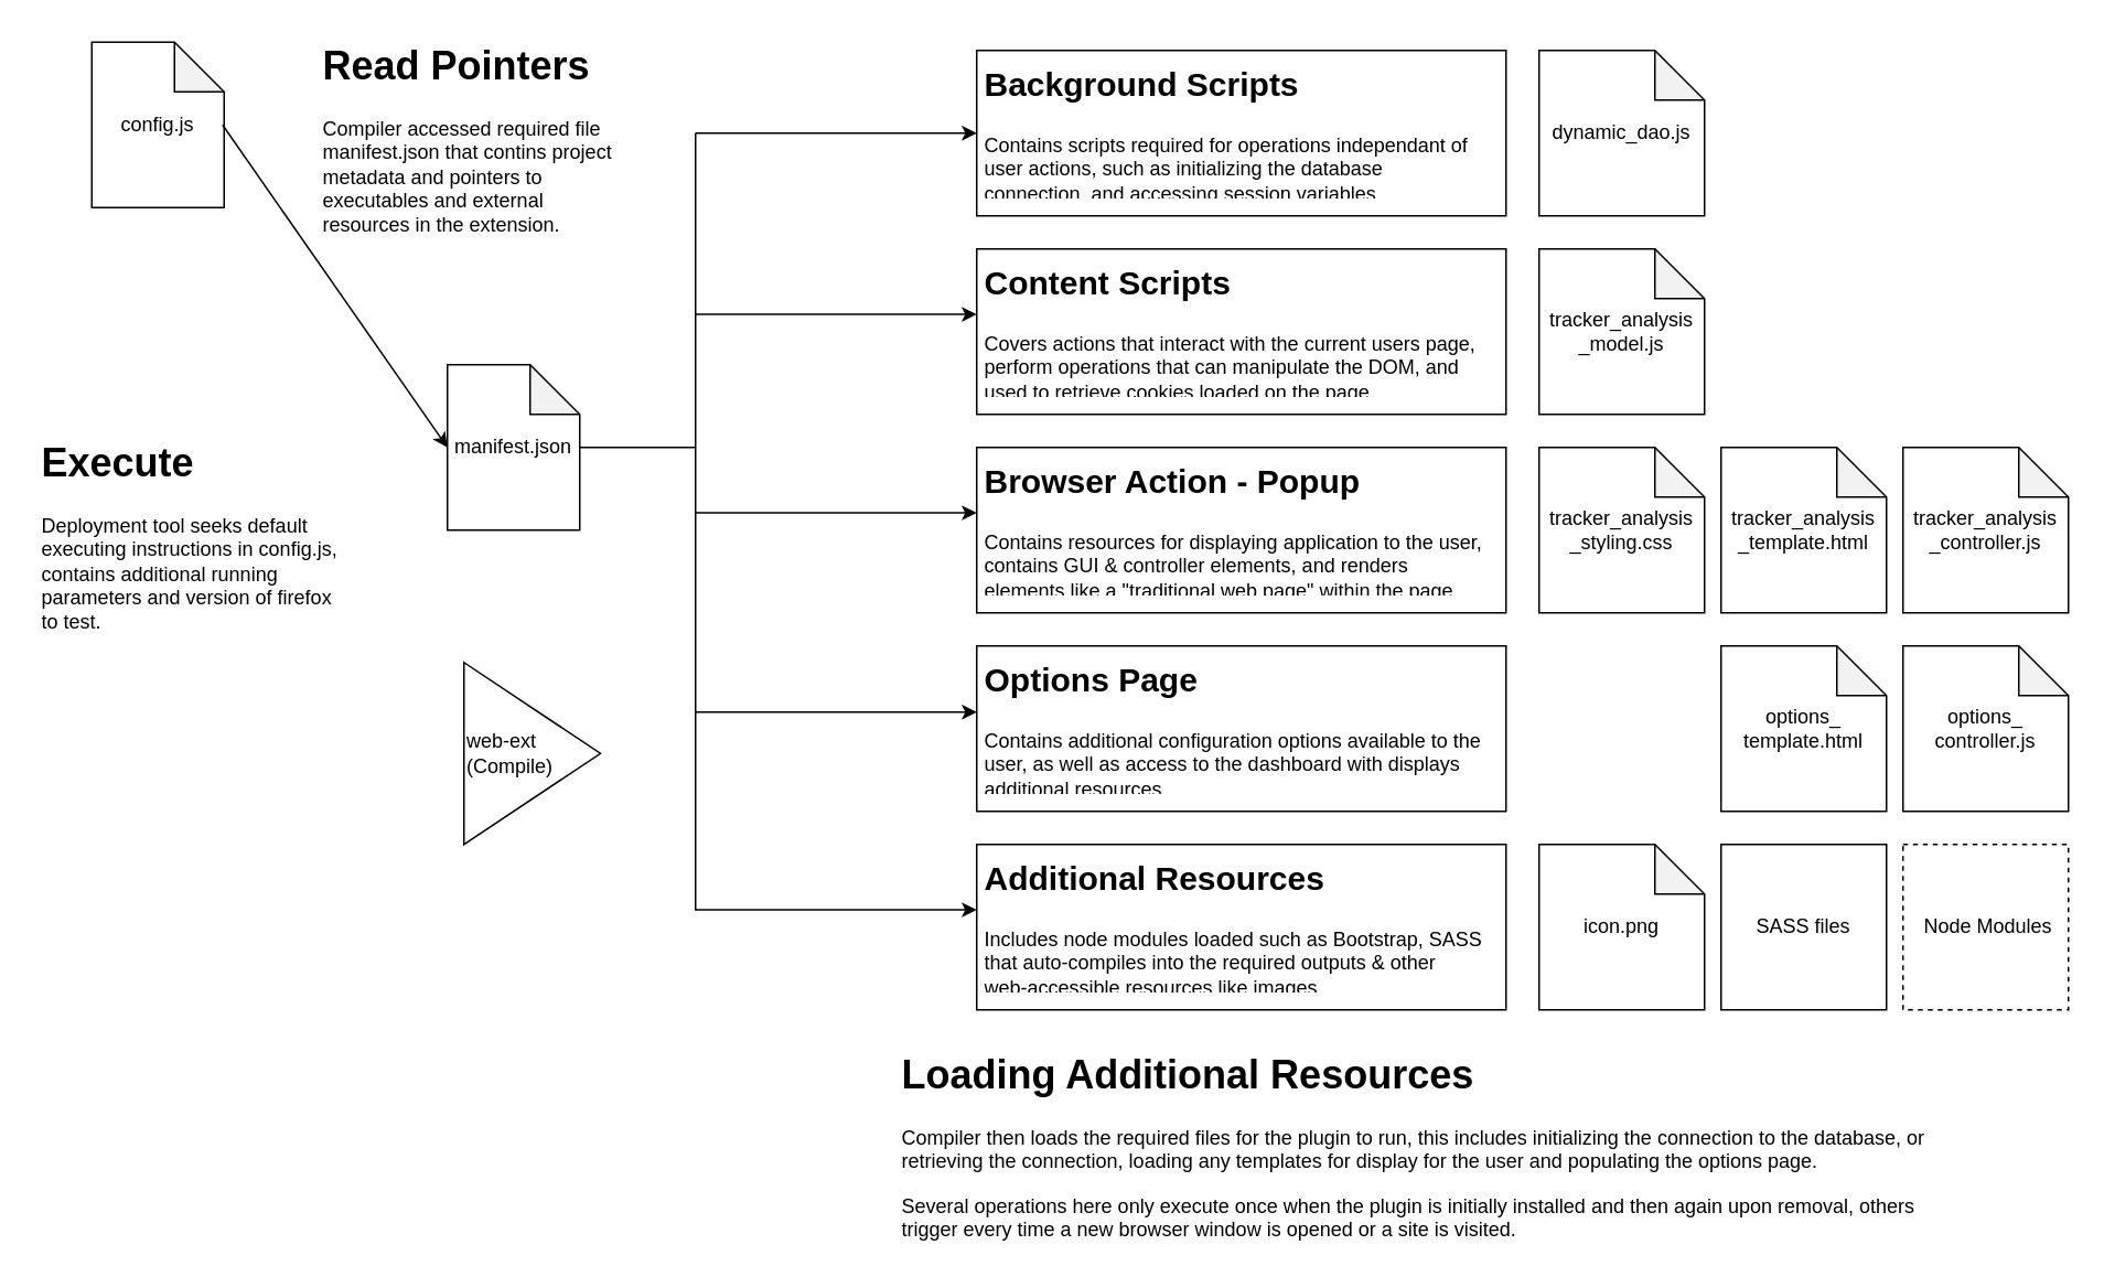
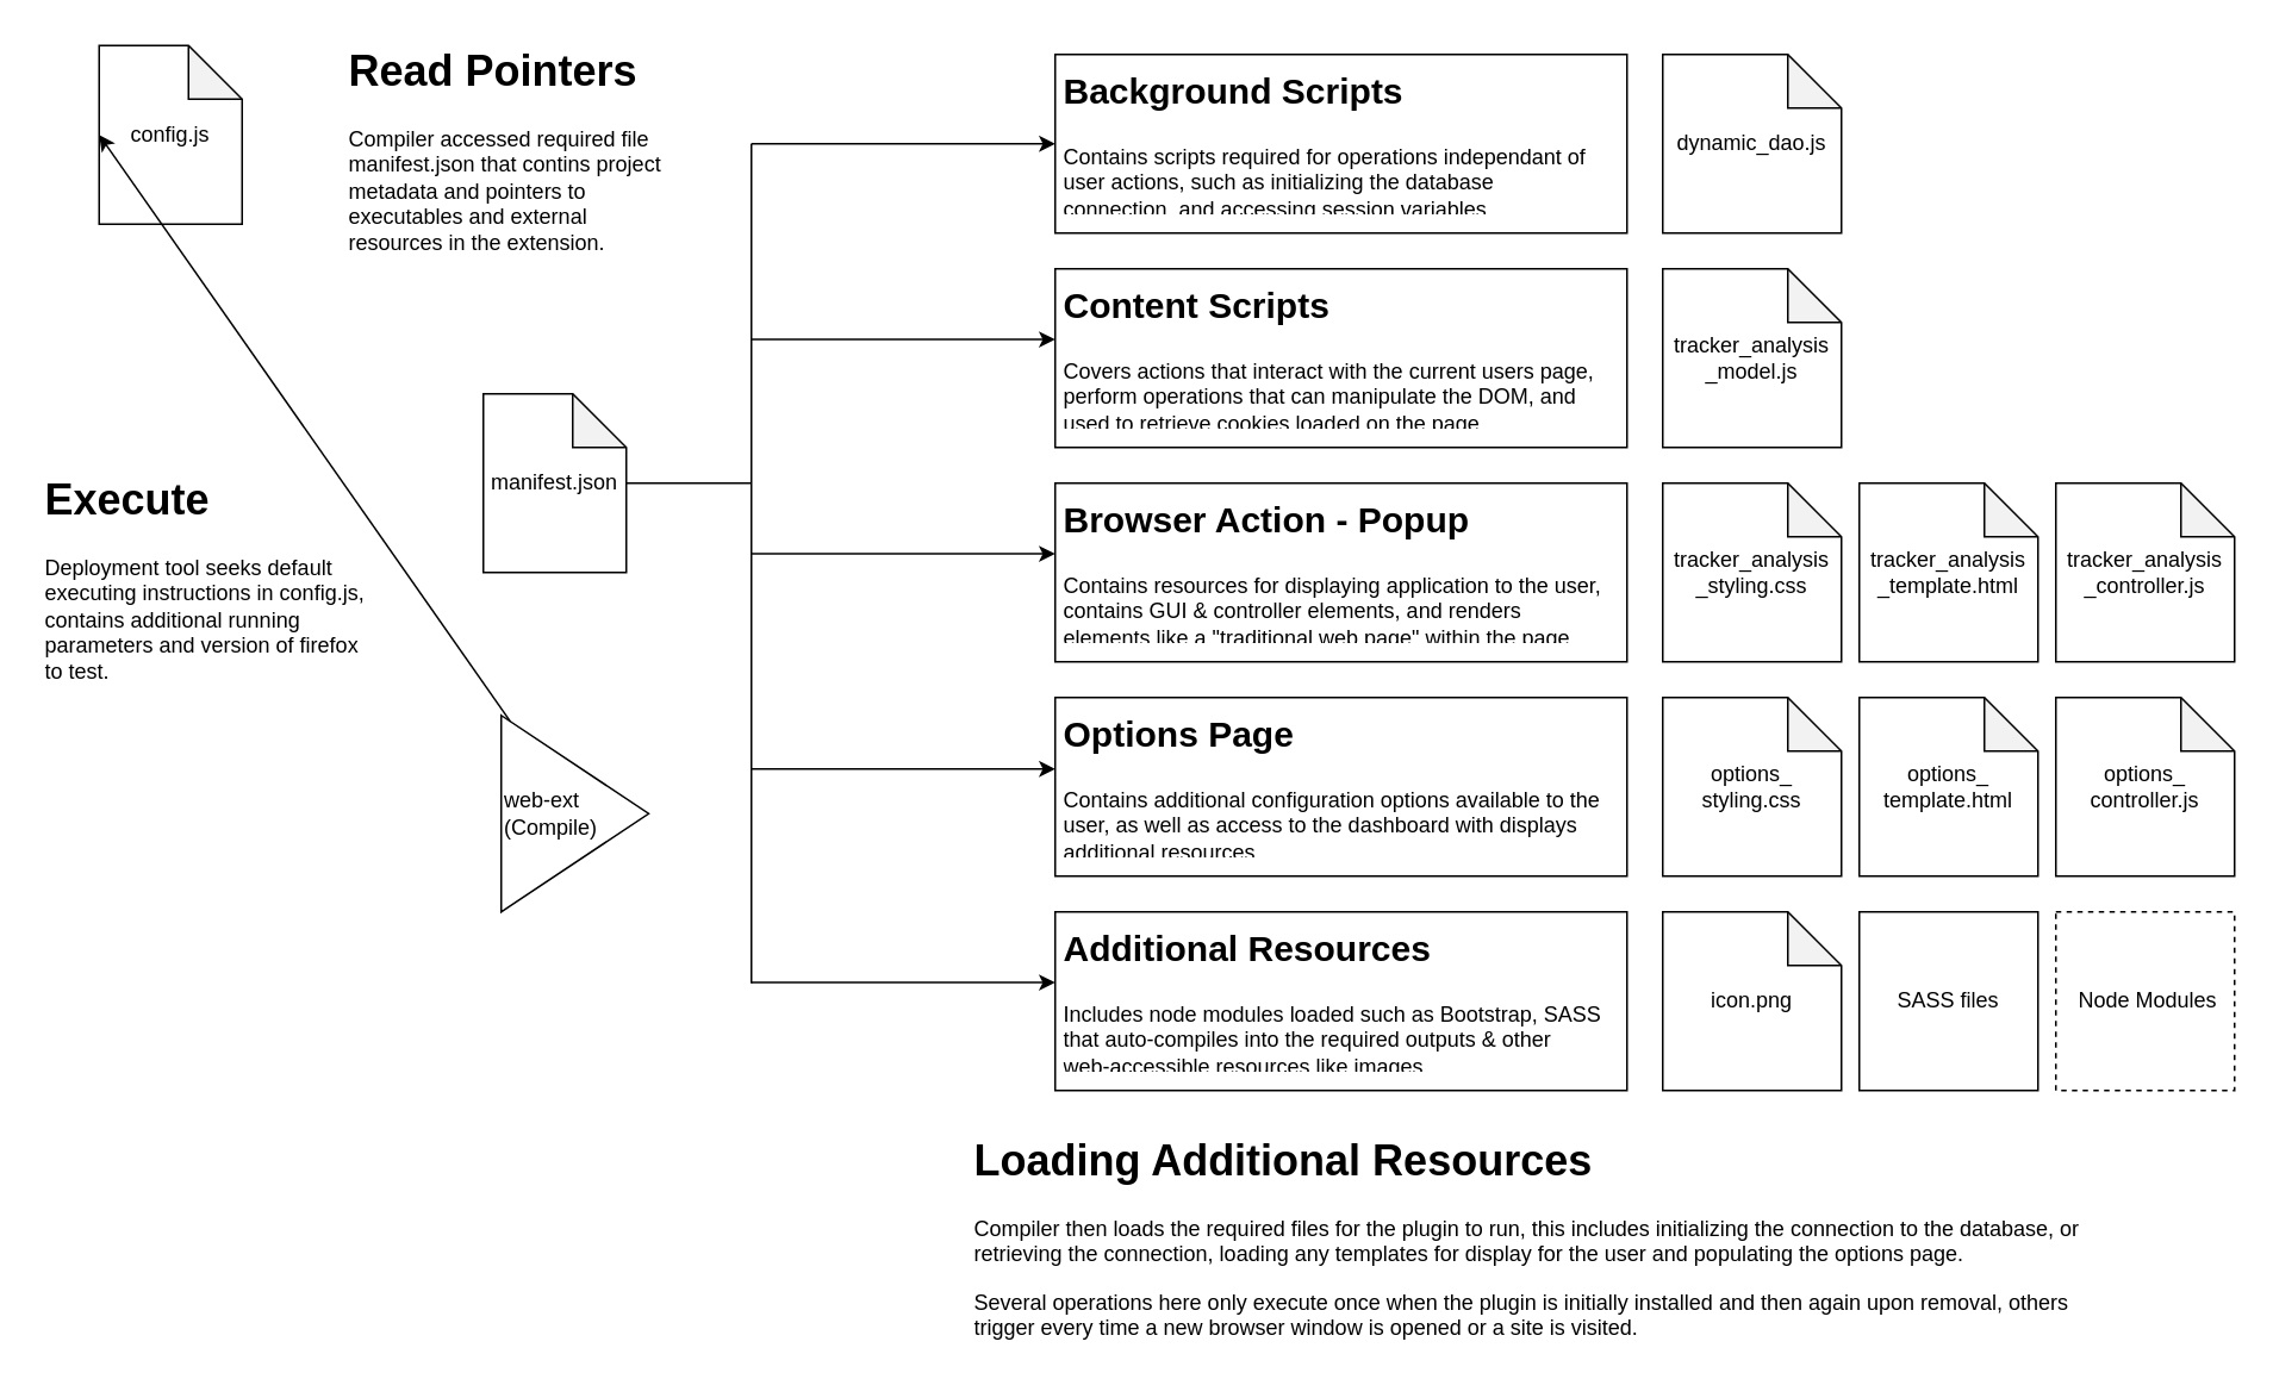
  <mxCell id="0" />
  <mxCell id="1" parent="0" />
  <mxCell id="2" value="manifest.json" style="shape=note;whiteSpace=wrap;html=1;backgroundOutline=1;darkOpacity=0.05;" parent="1" vertex="1"><mxGeometry x="270" y="220" width="80" height="100" as="geometry" /></mxCell>
  <mxCell id="3" value="config.js" style="shape=note;whiteSpace=wrap;html=1;backgroundOutline=1;darkOpacity=0.05;" parent="1" vertex="1"><mxGeometry x="55" y="25" width="80" height="100" as="geometry" /></mxCell>
  <mxCell id="4" value="web-ext&lt;br&gt;(Compile)" style="triangle;whiteSpace=wrap;html=1;align=left;" parent="1" vertex="1"><mxGeometry x="280" y="400" width="82.5" height="110" as="geometry" /></mxCell>
+ <mxCell id="5" value="" style="endArrow=classic;html=1;entryX=0;entryY=0.5;entryDx=0;entryDy=0;entryPerimeter=0;" parent="1" source="4" target="3" edge="1"><mxGeometry width="50" height="50" relative="1" as="geometry"><mxPoint x="-70" y="505" as="sourcePoint" /><mxPoint x="-20" y="455" as="targetPoint" /></mxGeometry></mxCell>
  <mxCell id="6" value="&lt;h1&gt;Execute&lt;/h1&gt;&lt;div&gt;Deployment tool seeks default executing instructions in config.js, contains additional running parameters and version of firefox to test.&lt;/div&gt;&lt;div&gt;&lt;br&gt;&lt;/div&gt;" style="text;html=1;strokeColor=none;fillColor=none;spacing=5;spacingTop=-20;whiteSpace=wrap;overflow=hidden;rounded=0;" parent="1" vertex="1"><mxGeometry x="20" y="260" width="190" height="120" as="geometry" /></mxCell>
- <mxCell id="7" value="" style="endArrow=classic;html=1;exitX=0.988;exitY=0.5;exitDx=0;exitDy=0;exitPerimeter=0;entryX=0;entryY=0.5;entryDx=0;entryDy=0;entryPerimeter=0;" parent="1" source="3" target="2" edge="1"><mxGeometry width="50" height="50" relative="1" as="geometry"><mxPoint x="10" y="295" as="sourcePoint" /><mxPoint x="300" y="335" as="targetPoint" /></mxGeometry></mxCell>
  <mxCell id="8" value="&lt;h1&gt;Read Pointers&lt;/h1&gt;&lt;p&gt;Compiler accessed required file manifest.json that contins project metadata and pointers to executables and external resources in the extension.&lt;/p&gt;" style="text;html=1;strokeColor=none;fillColor=none;spacing=5;spacingTop=-20;whiteSpace=wrap;overflow=hidden;rounded=0;" parent="1" vertex="1"><mxGeometry x="190" y="20" width="190" height="120" as="geometry" /></mxCell>
  <mxCell id="9" value="" style="rounded=0;whiteSpace=wrap;html=1;" parent="1" vertex="1"><mxGeometry x="590" y="30" width="320" height="100" as="geometry" /></mxCell>
  <mxCell id="10" value="" style="rounded=0;whiteSpace=wrap;html=1;" parent="1" vertex="1"><mxGeometry x="590" y="150" width="320" height="100" as="geometry" /></mxCell>
  <mxCell id="11" value="" style="rounded=0;whiteSpace=wrap;html=1;" parent="1" vertex="1"><mxGeometry x="590" width="320" height="100" as="geometry" y="270" /></mxCell>
  <mxCell id="12" value="" style="rounded=0;whiteSpace=wrap;html=1;" parent="1" vertex="1"><mxGeometry x="590" y="390" width="320" height="100" as="geometry" /></mxCell>
  <mxCell id="13" value="" style="rounded=0;whiteSpace=wrap;html=1;" parent="1" vertex="1"><mxGeometry x="590" y="510" width="320" height="100" as="geometry" /></mxCell>
  <mxCell id="14" value="" style="endArrow=none;html=1;exitX=1;exitY=0.5;exitDx=0;exitDy=0;exitPerimeter=0;" parent="1" edge="1"><mxGeometry width="50" height="50" relative="1" as="geometry"><mxPoint x="350" y="270" as="sourcePoint" /><mxPoint x="420" as="targetPoint" y="270" /></mxGeometry></mxCell>
  <mxCell id="15" value="" style="endArrow=none;html=1;" parent="1" edge="1"><mxGeometry width="50" height="50" relative="1" as="geometry"><mxPoint x="420" y="550" as="sourcePoint" /><mxPoint x="420" y="80" as="targetPoint" /></mxGeometry></mxCell>
  <mxCell id="16" value="" style="endArrow=classic;html=1;entryX=0;entryY=0.5;entryDx=0;entryDy=0;" parent="1" target="9" edge="1"><mxGeometry width="50" height="50" relative="1" as="geometry"><mxPoint x="420" y="80" as="sourcePoint" /><mxPoint x="240" y="60" as="targetPoint" /></mxGeometry></mxCell>
  <mxCell id="17" value="" style="endArrow=classic;html=1;entryX=0;entryY=0.5;entryDx=0;entryDy=0;" parent="1" edge="1"><mxGeometry width="50" height="50" relative="1" as="geometry"><mxPoint x="420" y="189.58" as="sourcePoint" /><mxPoint x="590" y="189.58" as="targetPoint" /></mxGeometry></mxCell>
  <mxCell id="18" value="" style="endArrow=classic;html=1;entryX=0;entryY=0.5;entryDx=0;entryDy=0;" parent="1" edge="1"><mxGeometry width="50" height="50" relative="1" as="geometry"><mxPoint x="420" y="309.58" as="sourcePoint" /><mxPoint x="590" y="309.58" as="targetPoint" /></mxGeometry></mxCell>
  <mxCell id="19" value="" style="endArrow=classic;html=1;entryX=0;entryY=0.5;entryDx=0;entryDy=0;" parent="1" edge="1"><mxGeometry width="50" height="50" relative="1" as="geometry"><mxPoint x="420" y="430" as="sourcePoint" /><mxPoint x="590" y="430" as="targetPoint" /></mxGeometry></mxCell>
  <mxCell id="20" value="" style="endArrow=classic;html=1;entryX=0;entryY=0.5;entryDx=0;entryDy=0;" parent="1" edge="1"><mxGeometry width="50" height="50" relative="1" as="geometry"><mxPoint x="420" y="549.58" as="sourcePoint" /><mxPoint x="590" y="549.58" as="targetPoint" /></mxGeometry></mxCell>
  <mxCell id="21" value="&lt;p style=&quot;line-height: 100%&quot;&gt;&lt;/p&gt;&lt;h1&gt;&lt;font style=&quot;font-size: 20px ; line-height: 60%&quot;&gt;Background Scripts&lt;/font&gt;&lt;/h1&gt;&lt;p&gt;Contains scripts required for operations independant of user actions, such as initializing the database connection, and accessing session variables.&lt;/p&gt;&lt;p&gt;&lt;/p&gt;" style="text;html=1;strokeColor=none;fillColor=none;spacing=5;spacingTop=-20;whiteSpace=wrap;overflow=hidden;rounded=0;" parent="1" vertex="1"><mxGeometry x="590" y="30" width="310" height="90" as="geometry" /></mxCell>
  <mxCell id="22" value="&lt;p style=&quot;line-height: 100%&quot;&gt;&lt;/p&gt;&lt;h1&gt;&lt;font style=&quot;font-size: 20px ; line-height: 60%&quot;&gt;Content Scripts&lt;/font&gt;&lt;/h1&gt;&lt;p&gt;Covers actions that interact with the current users page, perform operations that can manipulate the DOM, and used to retrieve cookies loaded on the page.&lt;/p&gt;&lt;p&gt;&lt;/p&gt;" style="text;html=1;strokeColor=none;fillColor=none;spacing=5;spacingTop=-20;whiteSpace=wrap;overflow=hidden;rounded=0;" parent="1" vertex="1"><mxGeometry x="590" y="150" width="310" height="90" as="geometry" /></mxCell>
  <mxCell id="23" value="&lt;p style=&quot;line-height: 100%&quot;&gt;&lt;/p&gt;&lt;h1&gt;&lt;font style=&quot;font-size: 20px ; line-height: 60%&quot;&gt;Browser Action - Popup&lt;/font&gt;&lt;/h1&gt;&lt;p&gt;Contains resources for displaying application to the user, contains GUI &amp;amp; controller elements, and renders elements like a &quot;traditional web page&quot; within the page.&amp;nbsp;&lt;/p&gt;&lt;p&gt;&lt;/p&gt;" style="text;html=1;strokeColor=none;fillColor=none;spacing=5;spacingTop=-20;whiteSpace=wrap;overflow=hidden;rounded=0;" parent="1" vertex="1"><mxGeometry x="590" width="310" height="90" as="geometry" y="270" /></mxCell>
  <mxCell id="24" value="&lt;p style=&quot;line-height: 100%&quot;&gt;&lt;/p&gt;&lt;h1&gt;&lt;font style=&quot;font-size: 20px ; line-height: 60%&quot;&gt;Options Page&lt;/font&gt;&lt;/h1&gt;&lt;p&gt;Contains additional configuration options available to the user, as well as access to the dashboard with displays additional resources.&lt;/p&gt;&lt;p&gt;&lt;/p&gt;" style="text;html=1;strokeColor=none;fillColor=none;spacing=5;spacingTop=-20;whiteSpace=wrap;overflow=hidden;rounded=0;" parent="1" vertex="1"><mxGeometry x="590" y="390" width="310" height="90" as="geometry" /></mxCell>
  <mxCell id="25" value="&lt;p style=&quot;line-height: 100%&quot;&gt;&lt;/p&gt;&lt;h1&gt;&lt;font style=&quot;font-size: 20px ; line-height: 60%&quot;&gt;Additional Resources&lt;/font&gt;&lt;/h1&gt;&lt;p&gt;Includes node modules loaded such as Bootstrap, SASS that auto-compiles into the required outputs &amp;amp; other web-accessible resources like images.&lt;/p&gt;&lt;p&gt;&lt;/p&gt;" style="text;html=1;strokeColor=none;fillColor=none;spacing=5;spacingTop=-20;whiteSpace=wrap;overflow=hidden;rounded=0;" parent="1" vertex="1"><mxGeometry x="590" y="510" width="310" height="90" as="geometry" /></mxCell>
  <mxCell id="26" value="dynamic_dao.js" style="shape=note;whiteSpace=wrap;html=1;backgroundOutline=1;darkOpacity=0.05;" parent="1" vertex="1"><mxGeometry x="930" y="30" width="100" height="100" as="geometry" /></mxCell>
  <mxCell id="27" value="tracker_analysis&lt;br&gt;_model.js" style="shape=note;whiteSpace=wrap;html=1;backgroundOutline=1;darkOpacity=0.05;" parent="1" vertex="1"><mxGeometry x="930" y="150" width="100" height="100" as="geometry" /></mxCell>
  <mxCell id="28" value="tracker_analysis&lt;br&gt;_styling.css" style="shape=note;whiteSpace=wrap;html=1;backgroundOutline=1;darkOpacity=0.05;" parent="1" vertex="1"><mxGeometry x="930" width="100" height="100" as="geometry" y="270" /></mxCell>
  <mxCell id="29" value="options_&lt;br&gt;template.html" style="shape=note;whiteSpace=wrap;html=1;backgroundOutline=1;darkOpacity=0.05;" parent="1" vertex="1"><mxGeometry x="1040" y="390" width="100" height="100" as="geometry" /></mxCell>
  <mxCell id="30" value="icon.png" style="shape=note;whiteSpace=wrap;html=1;backgroundOutline=1;darkOpacity=0.05;" parent="1" vertex="1"><mxGeometry x="930" y="510" width="100" height="100" as="geometry" /></mxCell>
  <mxCell id="31" value="tracker_analysis&lt;br&gt;_template.html" style="shape=note;whiteSpace=wrap;html=1;backgroundOutline=1;darkOpacity=0.05;" parent="1" vertex="1"><mxGeometry x="1040" width="100" height="100" as="geometry" y="270" /></mxCell>
  <mxCell id="32" value="tracker_analysis&lt;br&gt;_controller.js" style="shape=note;whiteSpace=wrap;html=1;backgroundOutline=1;darkOpacity=0.05;" parent="1" vertex="1"><mxGeometry x="1150" width="100" height="100" as="geometry" y="270" /></mxCell>
  <mxCell id="33" value="options_&lt;br&gt;controller.js" style="shape=note;whiteSpace=wrap;html=1;backgroundOutline=1;darkOpacity=0.05;" parent="1" vertex="1"><mxGeometry x="1150" y="390" width="100" height="100" as="geometry" /></mxCell>
+ <mxCell id="34" value="options_&lt;br&gt;styling.css" style="shape=note;whiteSpace=wrap;html=1;backgroundOutline=1;darkOpacity=0.05;" parent="1" vertex="1"><mxGeometry x="930" y="390" width="100" height="100" as="geometry" /></mxCell>
  <mxCell id="35" value="SASS files" style="whiteSpace=wrap;html=1;aspect=fixed;" parent="1" vertex="1"><mxGeometry x="1040" y="510" width="100" height="100" as="geometry" /></mxCell>
  <mxCell id="36" value="&amp;nbsp;Node Modules" style="whiteSpace=wrap;html=1;aspect=fixed;dashed=1;" parent="1" vertex="1"><mxGeometry x="1150" y="510" width="100" height="100" as="geometry" /></mxCell>
  <mxCell id="37" value="&lt;h1&gt;Loading Additional Resources&lt;/h1&gt;&lt;p&gt;Compiler then loads the required files for the plugin to run, this includes initializing the connection to the database, or retrieving the connection, loading any templates for display for the user and populating the options page.&lt;/p&gt;&lt;p&gt;Several operations here only execute once when the plugin is initially installed and then again upon removal, others trigger every time a new browser window is opened or a site is visited.&lt;/p&gt;&lt;p&gt;&lt;br&gt;&lt;/p&gt;" style="text;html=1;strokeColor=none;fillColor=none;spacing=5;spacingTop=-20;whiteSpace=wrap;overflow=hidden;rounded=0;" parent="1" vertex="1"><mxGeometry x="540" y="630" width="630" height="120" as="geometry" /></mxCell>
